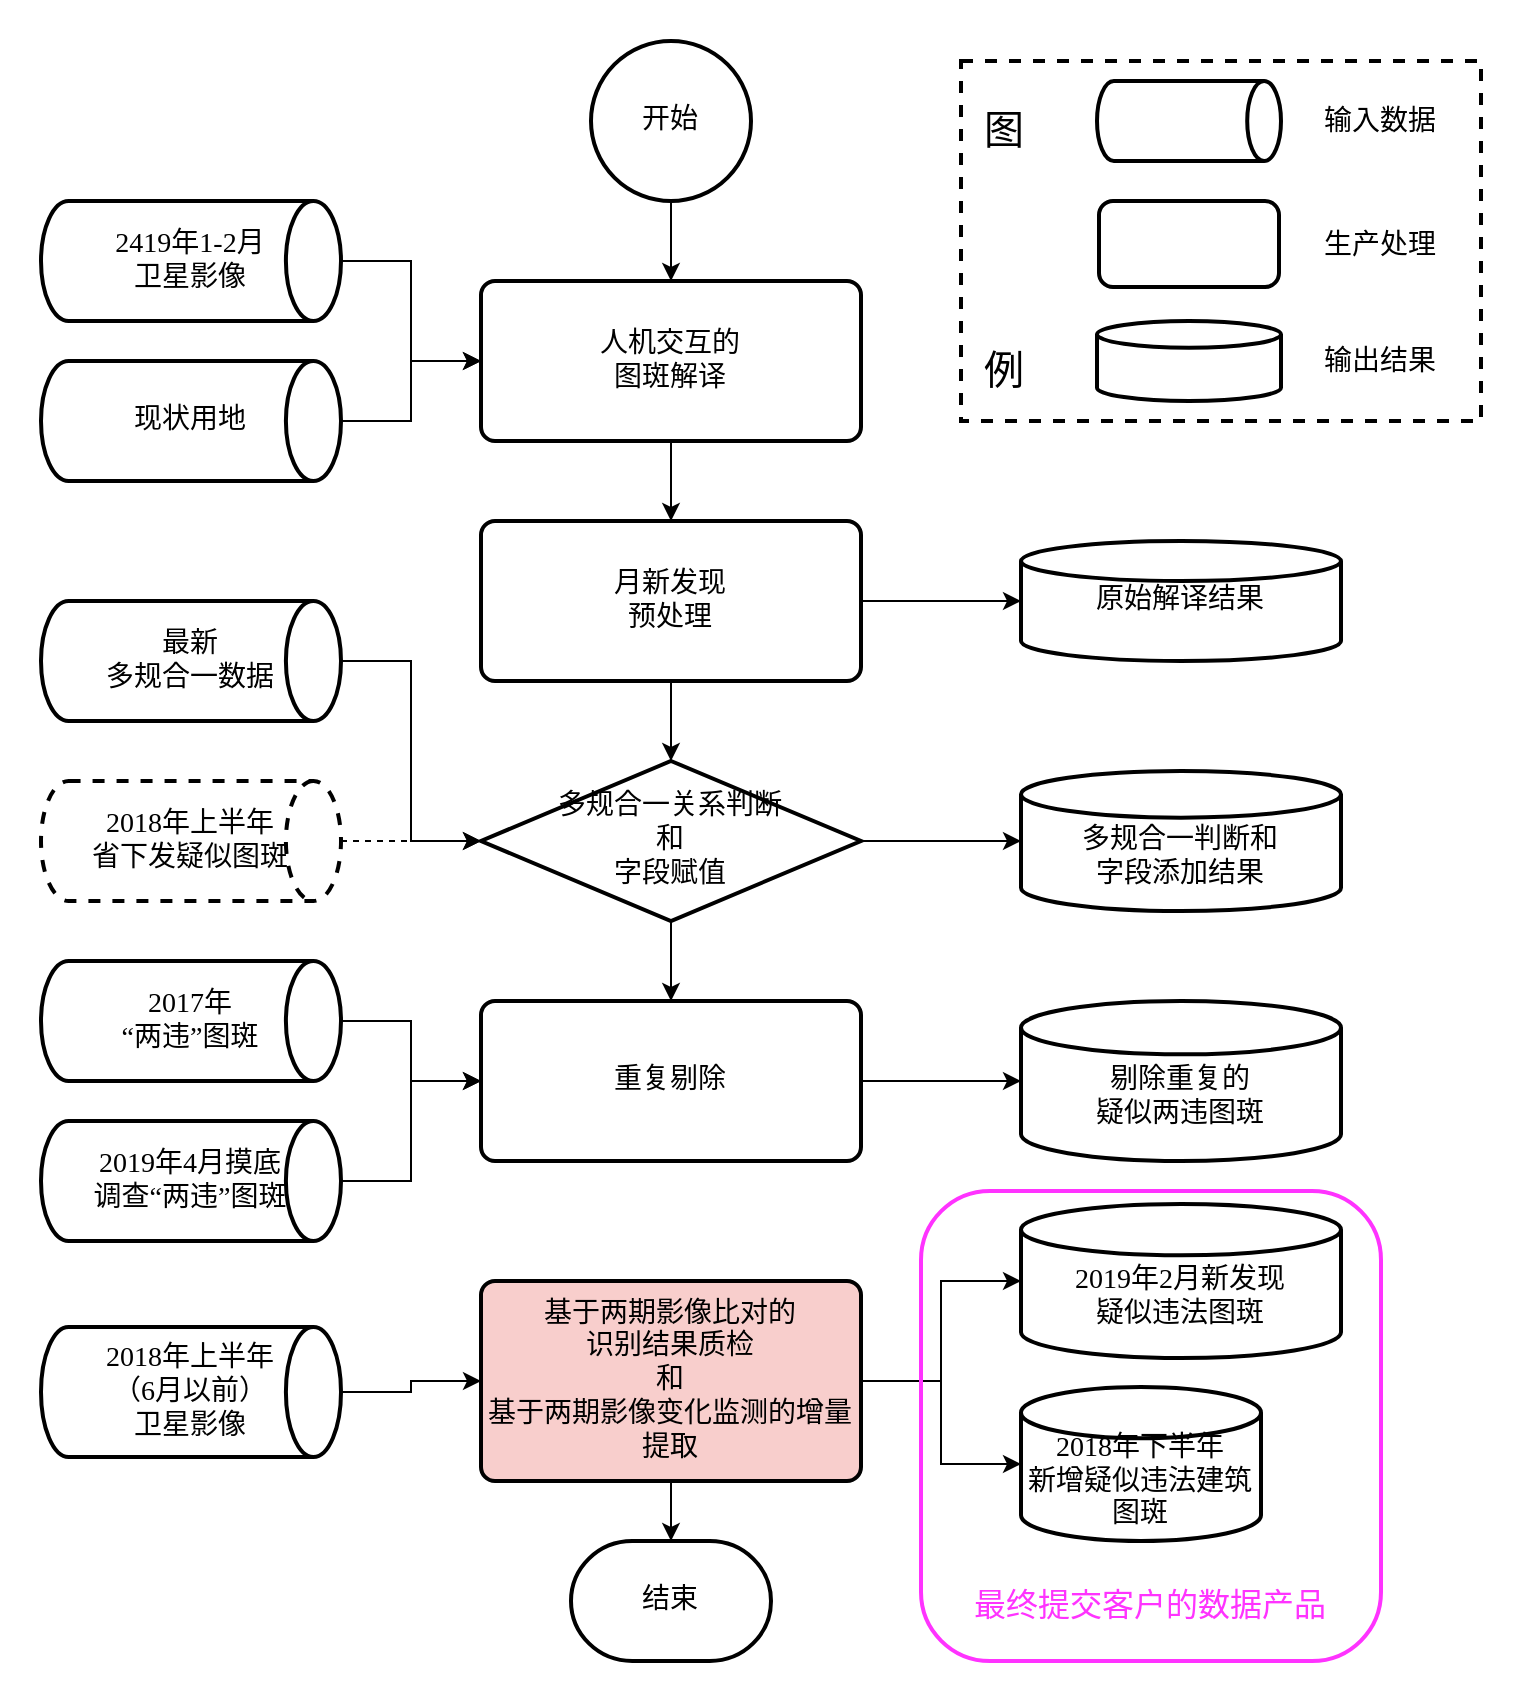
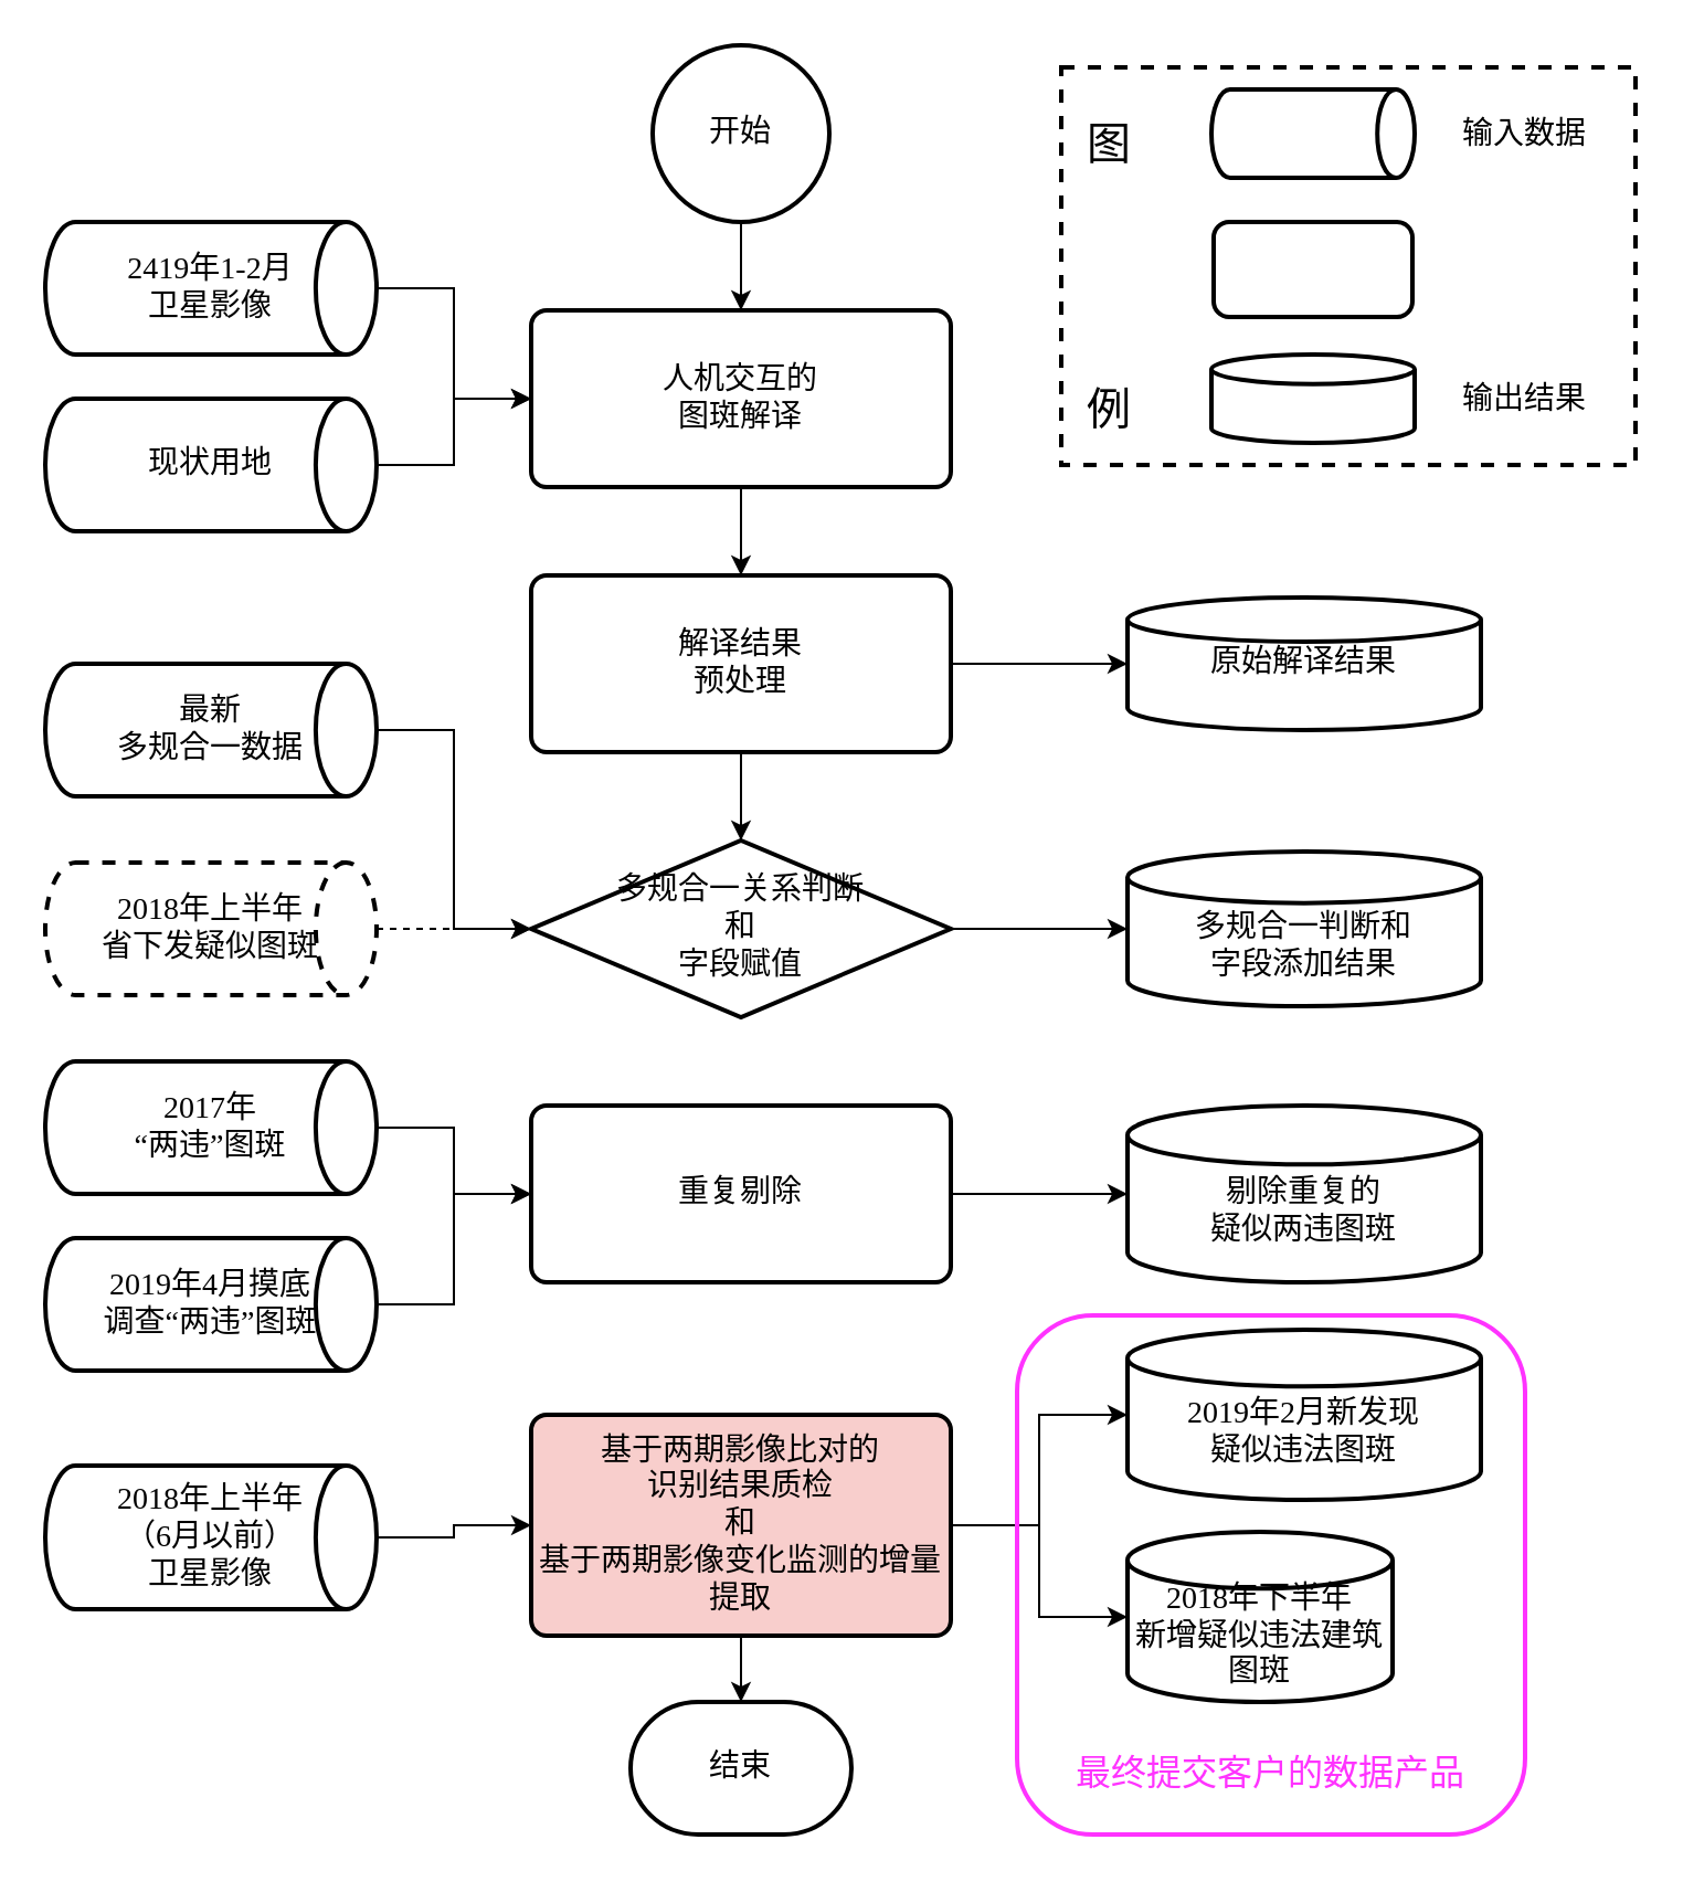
  <mxCell id="0" />
  <mxCell id="1" parent="0" />
  <mxCell id="2" value="" style="rounded=0;whiteSpace=wrap;html=1;strokeWidth=2;fontFamily=Times New Roman;fontSize=14;dashed=1;" vertex="1" parent="1"><mxGeometry x="480" y="30" width="260" height="180" as="geometry" /></mxCell>
  <mxCell id="3" value="" style="edgeStyle=orthogonalEdgeStyle;rounded=0;orthogonalLoop=1;jettySize=auto;html=1;fontFamily=Times New Roman;fontSize=14;" parent="1" source="4" target="7" edge="1"><mxGeometry relative="1" as="geometry" /></mxCell>
  <mxCell id="4" value="人机交互的&lt;br style=&quot;font-size: 14px;&quot;&gt;图斑解译" style="rounded=1;whiteSpace=wrap;html=1;absoluteArcSize=1;arcSize=14;strokeWidth=2;fontFamily=Times New Roman;fontSize=14;" parent="1" vertex="1"><mxGeometry x="240" y="140" width="190" height="80" as="geometry" /></mxCell>
  <mxCell id="5" value="" style="edgeStyle=orthogonalEdgeStyle;rounded=0;orthogonalLoop=1;jettySize=auto;html=1;fontFamily=Times New Roman;fontSize=14;" parent="1" source="7" target="10" edge="1"><mxGeometry relative="1" as="geometry" /></mxCell>
  <mxCell id="6" style="edgeStyle=orthogonalEdgeStyle;rounded=0;orthogonalLoop=1;jettySize=auto;html=1;exitX=1;exitY=0.5;exitDx=0;exitDy=0;entryX=0;entryY=0.5;entryDx=0;entryDy=0;entryPerimeter=0;fontFamily=Times New Roman;fontSize=14;" parent="1" source="7" target="31" edge="1"><mxGeometry relative="1" as="geometry" /></mxCell>
- <mxCell id="7" value="月新发现&lt;br style=&quot;font-size: 14px;&quot;&gt;预处理" style="rounded=1;whiteSpace=wrap;html=1;absoluteArcSize=1;arcSize=14;strokeWidth=2;fontFamily=Times New Roman;fontSize=14;" parent="1" vertex="1"><mxGeometry x="240" y="260" width="190" height="80" as="geometry" /></mxCell>
- <mxCell id="8" value="" style="edgeStyle=orthogonalEdgeStyle;rounded=0;orthogonalLoop=1;jettySize=auto;html=1;fontFamily=Times New Roman;fontSize=14;" parent="1" source="10" target="12" edge="1"><mxGeometry relative="1" as="geometry" /></mxCell>
+ <mxCell id="7" value="解译结果&lt;br style=&quot;font-size: 14px;&quot;&gt;预处理" style="rounded=1;whiteSpace=wrap;html=1;absoluteArcSize=1;arcSize=14;strokeWidth=2;fontFamily=Times New Roman;fontSize=14;" parent="1" vertex="1"><mxGeometry x="240" y="260" width="190" height="80" as="geometry" /></mxCell>
  <mxCell id="9" value="" style="edgeStyle=orthogonalEdgeStyle;rounded=0;orthogonalLoop=1;jettySize=auto;html=1;fontFamily=Times New Roman;fontSize=14;" parent="1" source="10" edge="1"><mxGeometry relative="1" as="geometry"><mxPoint x="510" y="420" as="targetPoint" /></mxGeometry></mxCell>
  <mxCell id="10" value="多规合一关系判断&lt;br style=&quot;font-size: 14px;&quot;&gt;和&lt;br style=&quot;font-size: 14px;&quot;&gt;字段赋值" style="rhombus;whiteSpace=wrap;html=1;absoluteArcSize=1;arcSize=14;strokeWidth=2;fontFamily=Times New Roman;fontSize=14;" parent="1" vertex="1"><mxGeometry x="240" y="380" width="190" height="80" as="geometry" /></mxCell>
  <mxCell id="11" style="edgeStyle=orthogonalEdgeStyle;rounded=0;orthogonalLoop=1;jettySize=auto;html=1;exitX=1;exitY=0.5;exitDx=0;exitDy=0;entryX=0;entryY=0.5;entryDx=0;entryDy=0;entryPerimeter=0;fontFamily=Times New Roman;fontSize=14;" parent="1" source="12" target="32" edge="1"><mxGeometry relative="1" as="geometry" /></mxCell>
  <mxCell id="12" value="重复剔除" style="rounded=1;whiteSpace=wrap;html=1;absoluteArcSize=1;arcSize=14;strokeWidth=2;fontFamily=Times New Roman;fontSize=14;" parent="1" vertex="1"><mxGeometry x="240" y="500" width="190" height="80" as="geometry" /></mxCell>
  <mxCell id="13" style="edgeStyle=orthogonalEdgeStyle;rounded=0;orthogonalLoop=1;jettySize=auto;html=1;exitX=0.5;exitY=1;exitDx=0;exitDy=0;entryX=0.5;entryY=0;entryDx=0;entryDy=0;entryPerimeter=0;fontFamily=Times New Roman;fontSize=14;" parent="1" source="16" target="36" edge="1"><mxGeometry relative="1" as="geometry" /></mxCell>
  <mxCell id="14" style="edgeStyle=orthogonalEdgeStyle;rounded=0;orthogonalLoop=1;jettySize=auto;html=1;exitX=1;exitY=0.5;exitDx=0;exitDy=0;entryX=0;entryY=0.5;entryDx=0;entryDy=0;entryPerimeter=0;fontFamily=Times New Roman;fontSize=14;" edge="1" parent="1" source="16" target="35"><mxGeometry relative="1" as="geometry" /></mxCell>
  <mxCell id="15" style="edgeStyle=orthogonalEdgeStyle;rounded=0;orthogonalLoop=1;jettySize=auto;html=1;exitX=1;exitY=0.5;exitDx=0;exitDy=0;entryX=0;entryY=0.5;entryDx=0;entryDy=0;entryPerimeter=0;fontFamily=Times New Roman;fontSize=14;" edge="1" parent="1" source="16" target="38"><mxGeometry relative="1" as="geometry" /></mxCell>
  <mxCell id="16" value="基于两期影像比对的&lt;br style=&quot;font-size: 14px&quot;&gt;识别结果质检&lt;br style=&quot;font-size: 14px&quot;&gt;和&lt;br style=&quot;font-size: 14px&quot;&gt;基于两期影像变化监测的增量提取&lt;br style=&quot;font-size: 14px&quot;&gt;" style="rounded=1;whiteSpace=wrap;html=1;absoluteArcSize=1;arcSize=14;strokeWidth=2;fontFamily=Times New Roman;fontSize=14;fillColor=#f8cecc;" parent="1" vertex="1"><mxGeometry x="240" y="640" width="190" height="100" as="geometry" /></mxCell>
  <mxCell id="17" style="edgeStyle=orthogonalEdgeStyle;rounded=0;orthogonalLoop=1;jettySize=auto;html=1;exitX=1;exitY=0.5;exitDx=0;exitDy=0;exitPerimeter=0;entryX=0;entryY=0.5;entryDx=0;entryDy=0;fontFamily=Times New Roman;fontSize=14;" parent="1" source="18" target="4" edge="1"><mxGeometry relative="1" as="geometry" /></mxCell>
  <mxCell id="18" value="现状用地" style="strokeWidth=2;html=1;shape=mxgraph.flowchart.direct_data;whiteSpace=wrap;fontFamily=Times New Roman;fontSize=14;" parent="1" vertex="1"><mxGeometry x="20" y="180" width="150" height="60" as="geometry" /></mxCell>
  <mxCell id="19" style="edgeStyle=orthogonalEdgeStyle;rounded=0;orthogonalLoop=1;jettySize=auto;html=1;exitX=1;exitY=0.5;exitDx=0;exitDy=0;exitPerimeter=0;fontFamily=Times New Roman;fontSize=14;" parent="1" source="20" target="4" edge="1"><mxGeometry relative="1" as="geometry" /></mxCell>
  <mxCell id="20" value="2419年1-2月&lt;br style=&quot;font-size: 14px;&quot;&gt;卫星影像" style="strokeWidth=2;html=1;shape=mxgraph.flowchart.direct_data;whiteSpace=wrap;fontFamily=Times New Roman;fontSize=14;" parent="1" vertex="1"><mxGeometry x="20" y="100" width="150" height="60" as="geometry" /></mxCell>
  <mxCell id="21" style="edgeStyle=orthogonalEdgeStyle;rounded=0;orthogonalLoop=1;jettySize=auto;html=1;exitX=1;exitY=0.5;exitDx=0;exitDy=0;exitPerimeter=0;entryX=0;entryY=0.5;entryDx=0;entryDy=0;fontFamily=Times New Roman;fontSize=14;dashed=1;" parent="1" source="22" target="10" edge="1"><mxGeometry relative="1" as="geometry" /></mxCell>
  <mxCell id="22" value="2018年上半年&lt;br style=&quot;font-size: 14px;&quot;&gt;省下发疑似图斑&lt;br style=&quot;font-size: 14px;&quot;&gt;" style="strokeWidth=2;html=1;shape=mxgraph.flowchart.direct_data;whiteSpace=wrap;fontFamily=Times New Roman;fontSize=14;dashed=1;" parent="1" vertex="1"><mxGeometry x="20" y="390" width="150" height="60" as="geometry" /></mxCell>
  <mxCell id="23" style="edgeStyle=orthogonalEdgeStyle;rounded=0;orthogonalLoop=1;jettySize=auto;html=1;exitX=0.5;exitY=1;exitDx=0;exitDy=0;exitPerimeter=0;entryX=0.5;entryY=0;entryDx=0;entryDy=0;fontFamily=Times New Roman;fontSize=14;" parent="1" source="24" target="4" edge="1"><mxGeometry relative="1" as="geometry" /></mxCell>
  <mxCell id="24" value="开始" style="strokeWidth=2;html=1;shape=mxgraph.flowchart.start_2;whiteSpace=wrap;fontFamily=Times New Roman;fontSize=14;" parent="1" vertex="1"><mxGeometry x="295" y="20" width="80" height="80" as="geometry" /></mxCell>
  <mxCell id="25" style="edgeStyle=orthogonalEdgeStyle;rounded=0;orthogonalLoop=1;jettySize=auto;html=1;exitX=1;exitY=0.5;exitDx=0;exitDy=0;exitPerimeter=0;fontFamily=Times New Roman;fontSize=14;" parent="1" source="26" target="12" edge="1"><mxGeometry relative="1" as="geometry" /></mxCell>
  <mxCell id="26" value="2017年&lt;br style=&quot;font-size: 14px;&quot;&gt;“两违”图斑&lt;br style=&quot;font-size: 14px;&quot;&gt;" style="strokeWidth=2;html=1;shape=mxgraph.flowchart.direct_data;whiteSpace=wrap;fontFamily=Times New Roman;fontSize=14;" parent="1" vertex="1"><mxGeometry x="20" y="480" width="150" height="60" as="geometry" /></mxCell>
  <mxCell id="27" style="edgeStyle=orthogonalEdgeStyle;rounded=0;orthogonalLoop=1;jettySize=auto;html=1;exitX=1;exitY=0.5;exitDx=0;exitDy=0;exitPerimeter=0;entryX=0;entryY=0.5;entryDx=0;entryDy=0;fontFamily=Times New Roman;fontSize=14;" parent="1" source="28" target="12" edge="1"><mxGeometry relative="1" as="geometry" /></mxCell>
  <mxCell id="28" value="2019年4月摸底&lt;br style=&quot;font-size: 14px&quot;&gt;调查“两违”图斑&lt;br style=&quot;font-size: 14px&quot;&gt;" style="strokeWidth=2;html=1;shape=mxgraph.flowchart.direct_data;whiteSpace=wrap;fontFamily=Times New Roman;fontSize=14;" parent="1" vertex="1"><mxGeometry x="20" y="560" width="150" height="60" as="geometry" /></mxCell>
  <mxCell id="29" style="edgeStyle=orthogonalEdgeStyle;rounded=0;orthogonalLoop=1;jettySize=auto;html=1;exitX=1;exitY=0.5;exitDx=0;exitDy=0;exitPerimeter=0;entryX=0;entryY=0.5;entryDx=0;entryDy=0;fontFamily=Times New Roman;fontSize=14;" parent="1" source="30" target="10" edge="1"><mxGeometry relative="1" as="geometry" /></mxCell>
  <mxCell id="30" value="最新&lt;br style=&quot;font-size: 14px;&quot;&gt;多规合一数据" style="strokeWidth=2;html=1;shape=mxgraph.flowchart.direct_data;whiteSpace=wrap;fontFamily=Times New Roman;fontSize=14;" parent="1" vertex="1"><mxGeometry x="20" y="300" width="150" height="60" as="geometry" /></mxCell>
  <mxCell id="31" value="原始解译结果" style="strokeWidth=2;html=1;shape=mxgraph.flowchart.database;whiteSpace=wrap;fontFamily=Times New Roman;fontSize=14;" parent="1" vertex="1"><mxGeometry x="510" y="270" width="160" height="60" as="geometry" /></mxCell>
  <mxCell id="32" value="&lt;br style=&quot;font-size: 14px;&quot;&gt;剔除重复的&lt;br style=&quot;font-size: 14px;&quot;&gt;疑似两违图斑" style="strokeWidth=2;html=1;shape=mxgraph.flowchart.database;whiteSpace=wrap;fontFamily=Times New Roman;fontSize=14;" parent="1" vertex="1"><mxGeometry x="510" y="500" width="160" height="80" as="geometry" /></mxCell>
  <mxCell id="33" style="edgeStyle=orthogonalEdgeStyle;rounded=0;orthogonalLoop=1;jettySize=auto;html=1;exitX=1;exitY=0.5;exitDx=0;exitDy=0;exitPerimeter=0;entryX=0;entryY=0.5;entryDx=0;entryDy=0;fontFamily=Times New Roman;fontSize=14;" parent="1" source="34" target="16" edge="1"><mxGeometry relative="1" as="geometry" /></mxCell>
  <mxCell id="34" value="2018年上半年&lt;br&gt;（6月以前）&lt;br style=&quot;font-size: 14px&quot;&gt;卫星影像&lt;br style=&quot;font-size: 14px&quot;&gt;" style="strokeWidth=2;html=1;shape=mxgraph.flowchart.direct_data;whiteSpace=wrap;fontFamily=Times New Roman;fontSize=14;" parent="1" vertex="1"><mxGeometry x="20" y="663" width="150" height="65" as="geometry" /></mxCell>
  <mxCell id="35" value="&lt;br&gt;2018年下半年&lt;br&gt;新增疑似违法建筑图斑" style="strokeWidth=2;html=1;shape=mxgraph.flowchart.database;whiteSpace=wrap;fontFamily=Times New Roman;fontSize=14;" parent="1" vertex="1"><mxGeometry x="510" y="693" width="120" height="77" as="geometry" /></mxCell>
  <mxCell id="36" value="结束" style="strokeWidth=2;html=1;shape=mxgraph.flowchart.terminator;whiteSpace=wrap;fontFamily=Times New Roman;fontSize=14;" parent="1" vertex="1"><mxGeometry x="285" y="770" width="100" height="60" as="geometry" /></mxCell>
  <mxCell id="37" value="&lt;br style=&quot;font-size: 14px;&quot;&gt;多规合一判断和&lt;br style=&quot;font-size: 14px;&quot;&gt;字段添加结果" style="strokeWidth=2;html=1;shape=mxgraph.flowchart.database;whiteSpace=wrap;fontFamily=Times New Roman;fontSize=14;" parent="1" vertex="1"><mxGeometry x="510" y="385" width="160" height="70" as="geometry" /></mxCell>
  <mxCell id="38" value="&lt;br&gt;2019年2月新发现&lt;br&gt;疑似违法图斑&lt;br&gt;" style="strokeWidth=2;html=1;shape=mxgraph.flowchart.database;whiteSpace=wrap;fontFamily=Times New Roman;fontSize=14;" vertex="1" parent="1"><mxGeometry x="510" y="601.5" width="160" height="77" as="geometry" /></mxCell>
  <mxCell id="39" value="&lt;font style=&quot;font-size: 16px&quot; color=&quot;#ff33ff&quot;&gt;&lt;br&gt;&lt;br&gt;&lt;br&gt;&lt;br&gt;&lt;br&gt;&lt;br&gt;&lt;br&gt;&lt;br&gt;&lt;br&gt;最终提交客户的数据产品&lt;/font&gt;" style="rounded=1;whiteSpace=wrap;html=1;fontFamily=Times New Roman;fontSize=14;fillColor=none;strokeColor=#FF33FF;strokeWidth=2;" vertex="1" parent="1"><mxGeometry x="460" y="595" width="230" height="235" as="geometry" /></mxCell>
  <mxCell id="40" value="&lt;font style=&quot;font-size: 20px&quot;&gt;图&lt;br&gt;&lt;br&gt;&lt;br&gt;&lt;br&gt;&lt;br&gt;例&lt;/font&gt;" style="text;html=1;resizable=0;points=[];autosize=1;align=left;verticalAlign=top;spacingTop=-4;fontSize=14;fontFamily=Times New Roman;" vertex="1" parent="1"><mxGeometry x="490" y="50" width="40" height="120" as="geometry" /></mxCell>
  <mxCell id="41" value="" style="strokeWidth=2;html=1;shape=mxgraph.flowchart.direct_data;whiteSpace=wrap;fontFamily=Times New Roman;fontSize=14;" vertex="1" parent="1"><mxGeometry x="548" y="40" width="92" height="40" as="geometry" /></mxCell>
  <mxCell id="42" value="输入数据&lt;br&gt;" style="text;html=1;resizable=0;points=[];autosize=1;align=left;verticalAlign=top;spacingTop=-4;fontSize=14;fontFamily=Times New Roman;" vertex="1" parent="1"><mxGeometry x="660" y="50" width="70" height="20" as="geometry" /></mxCell>
  <mxCell id="43" value="" style="rounded=1;whiteSpace=wrap;html=1;absoluteArcSize=1;arcSize=14;strokeWidth=2;fontFamily=Times New Roman;fontSize=14;" vertex="1" parent="1"><mxGeometry x="549" y="100" width="90" height="43" as="geometry" /></mxCell>
- <mxCell id="44" value="生产处理&lt;br&gt;" style="text;html=1;resizable=0;points=[];autosize=1;align=left;verticalAlign=top;spacingTop=-4;fontSize=14;fontFamily=Times New Roman;" vertex="1" parent="1"><mxGeometry x="660" y="111.5" width="70" height="20" as="geometry" /></mxCell>
  <mxCell id="45" value="" style="strokeWidth=2;html=1;shape=mxgraph.flowchart.database;whiteSpace=wrap;fontFamily=Times New Roman;fontSize=14;" vertex="1" parent="1"><mxGeometry x="548" y="160" width="92" height="40" as="geometry" /></mxCell>
  <mxCell id="46" value="输出结果" style="text;html=1;resizable=0;points=[];autosize=1;align=left;verticalAlign=top;spacingTop=-4;fontSize=14;fontFamily=Times New Roman;" vertex="1" parent="1"><mxGeometry x="660" y="170" width="70" height="20" as="geometry" /></mxCell>
